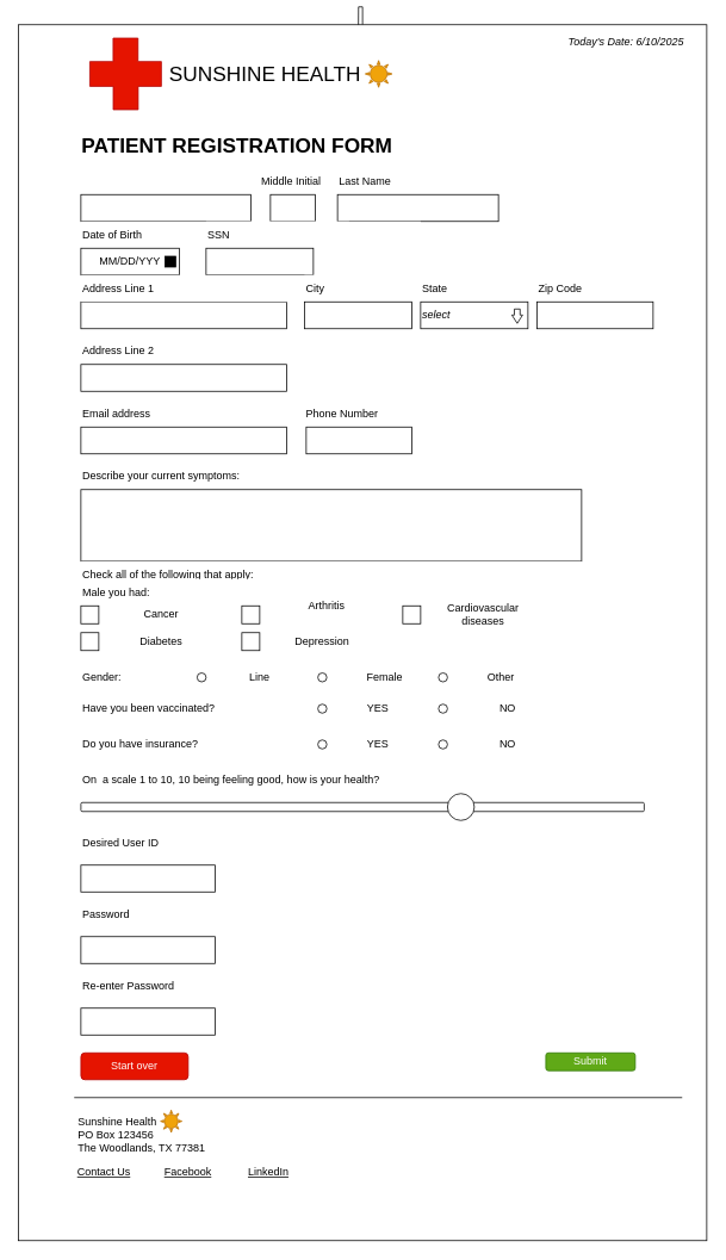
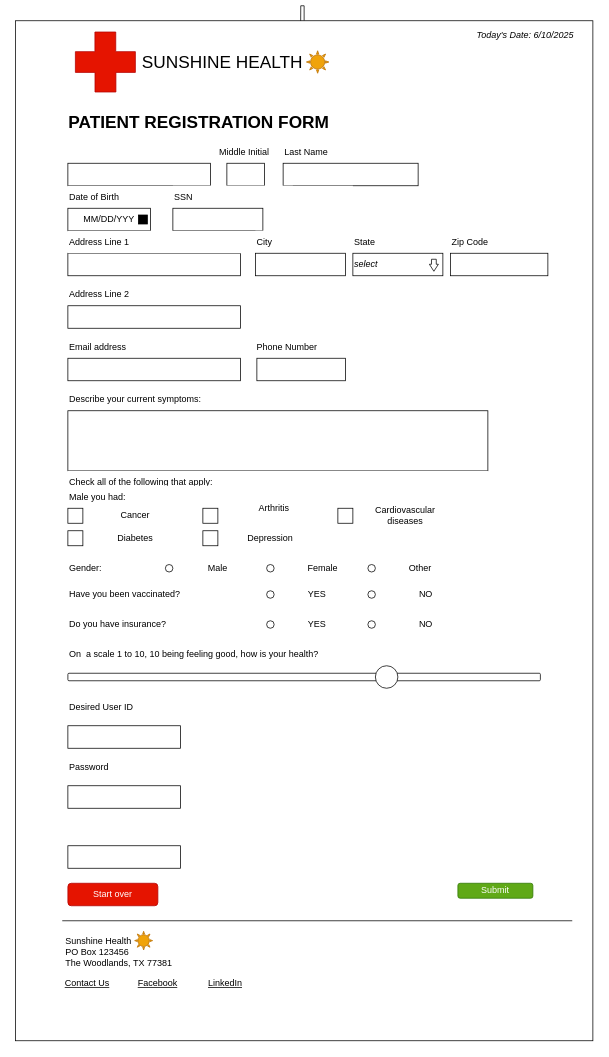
  <mxCell id="0" />
  <mxCell id="1" parent="0" />
  <mxCell id="2" style="edgeStyle=orthogonalEdgeStyle;rounded=0;orthogonalLoop=1;jettySize=auto;html=1;exitX=0.5;exitY=0;exitDx=0;exitDy=0;" edge="1" parent="1" source="3"><mxGeometry relative="1" as="geometry"><mxPoint x="400" y="80" as="targetPoint" /></mxGeometry></mxCell>
  <mxCell id="3" value="" style="rounded=0;whiteSpace=wrap;html=1;fillColor=#FFFFFF;" vertex="1" parent="1"><mxGeometry x="20" y="20" width="770" height="1360" as="geometry" /></mxCell>
  <mxCell id="4" value="" style="shape=mxgraph.signs.healthcare.first_aid;html=1;pointerEvents=1;fillColor=#e51400;strokeColor=#B20000;verticalLabelPosition=bottom;verticalAlign=top;align=center;fontColor=#ffffff;" vertex="1" parent="1"><mxGeometry x="100" y="35" width="80" height="80" as="geometry" /></mxCell>
  <mxCell id="5" value="&lt;div&gt;&lt;font style=&quot;font-size: 23px;&quot;&gt;SUNSHINE HEALTH&lt;/font&gt;&lt;/div&gt;" style="rounded=0;whiteSpace=wrap;html=1;align=left;gradientColor=none;strokeColor=none;" vertex="1" parent="1"><mxGeometry x="187" y="31" width="360" height="90" as="geometry" /></mxCell>
  <mxCell id="6" value="Middle Initial" style="rounded=0;whiteSpace=wrap;html=1;align=left;strokeColor=none;" vertex="1" parent="1"><mxGeometry x="290" y="180" width="160" height="30" as="geometry" /></mxCell>
  <mxCell id="7" value="Last Name" style="rounded=0;whiteSpace=wrap;html=1;align=left;strokeColor=none;" vertex="1" parent="1"><mxGeometry x="377" y="180" width="180" height="30" as="geometry" /></mxCell>
  <mxCell id="8" value="" style="rounded=0;whiteSpace=wrap;html=1;" vertex="1" parent="1"><mxGeometry x="90" y="210" width="190" height="30" as="geometry" /></mxCell>
  <mxCell id="9" value="" style="rounded=0;whiteSpace=wrap;html=1;" vertex="1" parent="1"><mxGeometry x="302" y="210" width="50" height="30" as="geometry" /></mxCell>
  <mxCell id="10" value="" style="rounded=0;whiteSpace=wrap;html=1;strokeColor=default;" vertex="1" parent="1"><mxGeometry x="377" y="210" width="180" height="30" as="geometry" /></mxCell>
  <mxCell id="11" value="Date of Birth" style="rounded=0;whiteSpace=wrap;html=1;align=left;strokeColor=none;" vertex="1" parent="1"><mxGeometry x="90" y="240" width="300" height="30" as="geometry" /></mxCell>
  <mxCell id="12" value="SSN" style="rounded=0;whiteSpace=wrap;html=1;align=left;strokeColor=none;" vertex="1" parent="1"><mxGeometry x="230" y="240" width="240" height="30" as="geometry" /></mxCell>
  <mxCell id="13" value="MM/DD/YYY" style="rounded=0;whiteSpace=wrap;html=1;" vertex="1" parent="1"><mxGeometry x="90" y="270" width="110" height="30" as="geometry" /></mxCell>
  <mxCell id="14" value="" style="rounded=0;whiteSpace=wrap;html=1;" vertex="1" parent="1"><mxGeometry x="230" y="270" width="120" height="30" as="geometry" /></mxCell>
  <mxCell id="15" value="" style="rounded=0;whiteSpace=wrap;html=1;" vertex="1" parent="1"><mxGeometry x="90" y="330" width="230" height="30" as="geometry" /></mxCell>
  <mxCell id="16" value="Address Line 1" style="rounded=0;whiteSpace=wrap;html=1;align=left;strokeColor=none;" vertex="1" parent="1"><mxGeometry x="90" y="300" width="300" height="30" as="geometry" /></mxCell>
  <mxCell id="17" value="City" style="rounded=0;whiteSpace=wrap;html=1;strokeColor=none;align=left;" vertex="1" parent="1"><mxGeometry x="340" y="300" width="120" height="30" as="geometry" /></mxCell>
  <mxCell id="18" value="" style="rounded=0;whiteSpace=wrap;html=1;" vertex="1" parent="1"><mxGeometry x="340" y="330" width="120" height="30" as="geometry" /></mxCell>
  <mxCell id="19" value="State" style="rounded=0;whiteSpace=wrap;html=1;align=left;strokeColor=none;" vertex="1" parent="1"><mxGeometry x="470" y="300" width="120" height="30" as="geometry" /></mxCell>
  <mxCell id="20" value="Address Line 2" style="rounded=0;whiteSpace=wrap;html=1;align=left;strokeColor=none;" vertex="1" parent="1"><mxGeometry x="90" y="370" width="290" height="30" as="geometry" /></mxCell>
  <mxCell id="21" value="&lt;i&gt;select&lt;/i&gt;" style="rounded=0;whiteSpace=wrap;html=1;align=left;" vertex="1" parent="1"><mxGeometry x="470" y="330" width="120" height="30" as="geometry" /></mxCell>
  <mxCell id="22" value="" style="rounded=0;whiteSpace=wrap;html=1;" vertex="1" parent="1"><mxGeometry x="90" y="400" width="230" height="30" as="geometry" /></mxCell>
  <mxCell id="23" value="Zip Code" style="rounded=0;whiteSpace=wrap;html=1;align=left;strokeColor=none;" vertex="1" parent="1"><mxGeometry x="600" y="300" width="120" height="30" as="geometry" /></mxCell>
  <mxCell id="24" value="" style="rounded=0;whiteSpace=wrap;html=1;" vertex="1" parent="1"><mxGeometry x="600" y="330" width="130" height="30" as="geometry" /></mxCell>
  <mxCell id="25" value="Describe your current symptoms:" style="rounded=0;whiteSpace=wrap;html=1;align=left;strokeColor=none;" vertex="1" parent="1"><mxGeometry x="90" y="510" width="290" height="30" as="geometry" /></mxCell>
  <mxCell id="26" value="" style="rounded=0;whiteSpace=wrap;html=1;" vertex="1" parent="1"><mxGeometry x="90" y="540" width="560" height="80" as="geometry" /></mxCell>
  <mxCell id="27" value="Check all of the following that apply:" style="rounded=0;whiteSpace=wrap;html=1;align=left;strokeColor=none;" vertex="1" parent="1"><mxGeometry x="90" y="620" width="560" height="30" as="geometry" /></mxCell>
  <mxCell id="28" value="Male you had:" style="rounded=0;whiteSpace=wrap;html=1;align=left;strokeColor=none;" vertex="1" parent="1"><mxGeometry x="90" y="640" width="200" height="30" as="geometry" /></mxCell>
  <mxCell id="29" value="" style="whiteSpace=wrap;html=1;aspect=fixed;" vertex="1" parent="1"><mxGeometry x="90" y="670" width="20" height="20" as="geometry" /></mxCell>
  <mxCell id="30" value="" style="whiteSpace=wrap;html=1;aspect=fixed;" vertex="1" parent="1"><mxGeometry x="90" y="700" width="20" height="20" as="geometry" /></mxCell>
  <mxCell id="31" value="" style="whiteSpace=wrap;html=1;aspect=fixed;" vertex="1" parent="1"><mxGeometry x="270" y="700" width="20" height="20" as="geometry" /></mxCell>
  <mxCell id="32" value="" style="whiteSpace=wrap;html=1;aspect=fixed;" vertex="1" parent="1"><mxGeometry x="270" y="670" width="20" height="20" as="geometry" /></mxCell>
  <mxCell id="33" value="Cancer" style="rounded=0;whiteSpace=wrap;html=1;strokeColor=none;" vertex="1" parent="1"><mxGeometry x="120" y="670" width="120" height="20" as="geometry" /></mxCell>
  <mxCell id="34" value="Arthritis" style="rounded=0;whiteSpace=wrap;html=1;strokeColor=none;" vertex="1" parent="1"><mxGeometry x="305" y="660" width="120" height="20" as="geometry" /></mxCell>
  <mxCell id="35" value="Depression" style="rounded=0;whiteSpace=wrap;html=1;strokeColor=none;" vertex="1" parent="1"><mxGeometry x="300" y="700" width="120" height="20" as="geometry" /></mxCell>
  <mxCell id="36" value="Diabetes" style="rounded=0;whiteSpace=wrap;html=1;strokeColor=none;" vertex="1" parent="1"><mxGeometry x="120" y="700" width="120" height="20" as="geometry" /></mxCell>
  <mxCell id="37" value="" style="whiteSpace=wrap;html=1;aspect=fixed;" vertex="1" parent="1"><mxGeometry x="450" y="670" width="20" height="20" as="geometry" /></mxCell>
  <mxCell id="38" value="Cardiovascular diseases" style="rounded=0;whiteSpace=wrap;html=1;strokeColor=none;" vertex="1" parent="1"><mxGeometry x="480" y="670" width="120" height="20" as="geometry" /></mxCell>
  <mxCell id="39" value="Gender:" style="rounded=0;whiteSpace=wrap;html=1;align=left;strokeColor=none;" vertex="1" parent="1"><mxGeometry x="90" width="120" height="40" as="geometry" y="730" /></mxCell>
  <mxCell id="40" value="" style="ellipse;whiteSpace=wrap;html=1;aspect=fixed;" vertex="1" parent="1"><mxGeometry x="220" y="745" width="10" height="10" as="geometry" /></mxCell>
  <mxCell id="41" value="" style="ellipse;whiteSpace=wrap;html=1;aspect=fixed;" vertex="1" parent="1"><mxGeometry x="355" y="745" width="10" height="10" as="geometry" /></mxCell>
  <mxCell id="42" value="" style="ellipse;whiteSpace=wrap;html=1;aspect=fixed;" vertex="1" parent="1"><mxGeometry x="490" y="745" width="10" height="10" as="geometry" /></mxCell>
- <mxCell id="43" value="Line" style="rounded=0;whiteSpace=wrap;html=1;strokeColor=none;" vertex="1" parent="1"><mxGeometry x="240" y="740" width="100" height="20" as="geometry" /></mxCell>
+ <mxCell id="43" value="Male" style="rounded=0;whiteSpace=wrap;html=1;strokeColor=none;" vertex="1" parent="1"><mxGeometry x="240" y="740" width="100" height="20" as="geometry" /></mxCell>
  <mxCell id="44" value="Female" style="rounded=0;whiteSpace=wrap;html=1;strokeColor=none;" vertex="1" parent="1"><mxGeometry x="380" y="740" width="100" height="20" as="geometry" /></mxCell>
  <mxCell id="45" value="Other" style="rounded=0;whiteSpace=wrap;html=1;strokeColor=none;" vertex="1" parent="1"><mxGeometry x="510" y="740" width="100" height="20" as="geometry" /></mxCell>
  <mxCell id="46" value="Have you been vaccinated?" style="rounded=0;whiteSpace=wrap;html=1;align=left;strokeColor=none;" vertex="1" parent="1"><mxGeometry x="90" y="770" width="230" height="30" as="geometry" /></mxCell>
  <mxCell id="47" value="Do you have insurance?" style="rounded=0;whiteSpace=wrap;html=1;align=left;strokeColor=none;" vertex="1" parent="1"><mxGeometry x="90" y="810" width="230" height="30" as="geometry" /></mxCell>
  <mxCell id="48" value="On&amp;nbsp; a scale 1 to 10, 10 being feeling good, how is your health?" style="rounded=0;whiteSpace=wrap;html=1;align=left;strokeColor=none;" vertex="1" parent="1"><mxGeometry x="90" y="850" width="580" height="30" as="geometry" /></mxCell>
  <mxCell id="49" value="" style="ellipse;whiteSpace=wrap;html=1;aspect=fixed;" vertex="1" parent="1"><mxGeometry x="355" y="780" width="10" height="10" as="geometry" /></mxCell>
  <mxCell id="50" value="" style="ellipse;whiteSpace=wrap;html=1;aspect=fixed;" vertex="1" parent="1"><mxGeometry x="355" y="820" width="10" height="10" as="geometry" /></mxCell>
  <mxCell id="51" value="" style="ellipse;whiteSpace=wrap;html=1;aspect=fixed;" vertex="1" parent="1"><mxGeometry x="490" y="780" width="10" height="10" as="geometry" /></mxCell>
  <mxCell id="52" value="" style="ellipse;whiteSpace=wrap;html=1;aspect=fixed;" vertex="1" parent="1"><mxGeometry x="490" y="820" width="10" height="10" as="geometry" /></mxCell>
  <mxCell id="53" value="YES" style="rounded=0;whiteSpace=wrap;html=1;strokeColor=none;" vertex="1" parent="1"><mxGeometry x="380" y="775" width="85" height="20" as="geometry" /></mxCell>
  <mxCell id="54" value="NO" style="rounded=0;whiteSpace=wrap;html=1;strokeColor=none;" vertex="1" parent="1"><mxGeometry x="525" y="775" width="85" height="20" as="geometry" /></mxCell>
  <mxCell id="55" value="NO" style="rounded=0;whiteSpace=wrap;html=1;strokeColor=none;" vertex="1" parent="1"><mxGeometry x="525" y="815" width="85" height="20" as="geometry" /></mxCell>
  <mxCell id="56" value="YES" style="rounded=0;whiteSpace=wrap;html=1;strokeColor=none;" vertex="1" parent="1"><mxGeometry x="380" y="815" width="85" height="20" as="geometry" /></mxCell>
  <mxCell id="57" value="" style="rounded=1;whiteSpace=wrap;html=1;" vertex="1" parent="1"><mxGeometry x="90" y="890" width="630" height="10" as="geometry" /></mxCell>
  <mxCell id="58" value="" style="ellipse;whiteSpace=wrap;html=1;aspect=fixed;" vertex="1" parent="1"><mxGeometry x="500" y="880" width="30" height="30" as="geometry" /></mxCell>
  <mxCell id="59" value="Desired User ID" style="rounded=0;whiteSpace=wrap;html=1;align=left;strokeColor=none;" vertex="1" parent="1"><mxGeometry x="90" y="920" width="640" height="30" as="geometry" /></mxCell>
  <mxCell id="60" value="" style="rounded=0;whiteSpace=wrap;html=1;" vertex="1" parent="1"><mxGeometry x="90" y="960" width="150" height="30" as="geometry" /></mxCell>
  <mxCell id="61" value="Password" style="rounded=0;whiteSpace=wrap;html=1;align=left;strokeColor=none;" vertex="1" parent="1"><mxGeometry x="90" y="1000" width="640" height="30" as="geometry" /></mxCell>
  <mxCell id="62" value="" style="rounded=0;whiteSpace=wrap;html=1;" vertex="1" parent="1"><mxGeometry x="90" y="1040" width="150" height="30" as="geometry" /></mxCell>
- <mxCell id="63" value="Re-enter Password" style="rounded=0;whiteSpace=wrap;html=1;align=left;strokeColor=none;" vertex="1" parent="1"><mxGeometry x="90" y="1080" width="640" height="30" as="geometry" /></mxCell>
  <mxCell id="64" value="" style="rounded=0;whiteSpace=wrap;html=1;align=left;" vertex="1" parent="1"><mxGeometry x="90" y="1120" width="150" height="30" as="geometry" /></mxCell>
  <mxCell id="65" value="Email address" style="rounded=0;whiteSpace=wrap;html=1;align=left;strokeColor=none;" vertex="1" parent="1"><mxGeometry x="90" y="440" width="290" height="30" as="geometry" /></mxCell>
  <mxCell id="66" value="" style="shape=singleArrow;direction=south;whiteSpace=wrap;html=1;arrowWidth=0.533;arrowSize=0.58;fillColor=light-dark(#FFFFFF,#FFFFFF);" vertex="1" parent="1"><mxGeometry x="572" y="338" width="12" height="16" as="geometry" /></mxCell>
  <mxCell id="67" value="" style="rounded=0;whiteSpace=wrap;html=1;align=left;" vertex="1" parent="1"><mxGeometry x="90" y="470" width="230" height="30" as="geometry" /></mxCell>
  <mxCell id="68" value="Submit" style="rounded=1;whiteSpace=wrap;html=1;fontColor=#ffffff;fillColor=#60a917;strokeColor=#2D7600;" vertex="1" parent="1"><mxGeometry x="610" y="1170" width="100" height="20" as="geometry" /></mxCell>
  <mxCell id="69" value="&lt;font&gt;Start over&lt;/font&gt;" style="rounded=1;whiteSpace=wrap;html=1;fontColor=#ffffff;fillColor=light-dark(#E51400,#FF0000);strokeColor=#B20000;" vertex="1" parent="1"><mxGeometry x="90" y="1170" width="120" height="30" as="geometry" /></mxCell>
  <mxCell id="70" value="" style="verticalLabelPosition=bottom;verticalAlign=top;html=1;shape=mxgraph.basic.sun;strokeColor=#BD7000;fillColor=#f0a30a;fontColor=#000000;" vertex="1" parent="1"><mxGeometry x="408" y="60" width="30" height="30" as="geometry" /></mxCell>
  <mxCell id="71" value="" style="endArrow=none;html=1;rounded=0;" edge="1" parent="1"><mxGeometry width="50" height="50" relative="1" as="geometry"><mxPoint x="82.5" y="1220" as="sourcePoint" /><mxPoint x="762.5" y="1220" as="targetPoint" /></mxGeometry></mxCell>
  <mxCell id="72" value="Sunshine Health&lt;div&gt;PO Box 123456&lt;/div&gt;&lt;div style=&quot;&quot;&gt;The Woodlands, TX 77381&lt;/div&gt;" style="text;html=1;align=left;verticalAlign=middle;whiteSpace=wrap;rounded=0;" vertex="1" parent="1"><mxGeometry x="85" y="1232" width="165" height="60" as="geometry" /></mxCell>
  <mxCell id="73" value="" style="verticalLabelPosition=bottom;verticalAlign=top;html=1;shape=mxgraph.basic.sun;strokeColor=#BD7000;fillColor=#f0a30a;fontColor=#000000;" vertex="1" parent="1"><mxGeometry x="179" y="1234" width="24" height="25" as="geometry" /></mxCell>
  <mxCell id="74" value="Contact Us" style="text;html=1;align=center;verticalAlign=middle;whiteSpace=wrap;rounded=0;fontStyle=4" vertex="1" parent="1"><mxGeometry x="76" y="1289" width="80" height="30" as="geometry" /></mxCell>
  <mxCell id="75" value="Facebook&lt;span style=&quot;color: rgba(0, 0, 0, 0); font-family: monospace; font-size: 0px; text-align: start; text-wrap-mode: nowrap;&quot;&gt;%3CmxGraphModel%3E%3Croot%3E%3CmxCell%20id%3D%220%22%2F%3E%3CmxCell%20id%3D%221%22%20parent%3D%220%22%2F%3E%3CmxCell%20id%3D%222%22%20value%3D%22Contact%20Us%22%20style%3D%22text%3Bhtml%3D1%3Balign%3Dcenter%3BverticalAlign%3Dmiddle%3BwhiteSpace%3Dwrap%3Brounded%3D0%3BfontStyle%3D4%22%20vertex%3D%221%22%20parent%3D%221%22%3E%3CmxGeometry%20x%3D%2286%22%20y%3D%22559%22%20width%3D%2280%22%20height%3D%2230%22%20as%3D%22geometry%22%2F%3E%3C%2FmxCell%3E%3C%2Froot%3E%3C%2FmxGraphModel%3E&lt;/span&gt;" style="text;html=1;align=center;verticalAlign=middle;whiteSpace=wrap;rounded=0;fontStyle=4" vertex="1" parent="1"><mxGeometry x="170" y="1289" width="80" height="30" as="geometry" /></mxCell>
  <mxCell id="76" value="LinkedIn" style="text;html=1;align=center;verticalAlign=middle;whiteSpace=wrap;rounded=0;fontStyle=4" vertex="1" parent="1"><mxGeometry x="260" y="1289" width="80" height="30" as="geometry" /></mxCell>
  <mxCell id="77" value="" style="whiteSpace=wrap;html=1;aspect=fixed;fontColor=default;fillColor=light-dark(#000000,#060606);" vertex="1" parent="1"><mxGeometry x="184" y="279" width="12" height="12" as="geometry" /></mxCell>
  <mxCell id="78" value="Today's Date: 6/10/2025" style="text;html=1;align=center;verticalAlign=middle;whiteSpace=wrap;rounded=0;fontStyle=2" vertex="1" parent="1"><mxGeometry x="620" y="25" width="160" height="30" as="geometry" /></mxCell>
  <mxCell id="79" value="Phone Number" style="rounded=0;whiteSpace=wrap;html=1;align=left;strokeColor=none;" vertex="1" parent="1"><mxGeometry x="340" y="440" width="290" height="30" as="geometry" /></mxCell>
  <mxCell id="80" value="" style="rounded=0;whiteSpace=wrap;html=1;align=left;" vertex="1" parent="1"><mxGeometry x="342" y="470" width="118" height="30" as="geometry" /></mxCell>
  <mxCell id="81" value="&lt;div&gt;&lt;font style=&quot;font-size: 23px;&quot;&gt;&lt;b&gt;PATIENT REGISTRATION FORM&lt;/b&gt;&lt;/font&gt;&lt;/div&gt;" style="rounded=0;whiteSpace=wrap;html=1;align=left;gradientColor=none;strokeColor=none;" vertex="1" parent="1"><mxGeometry x="89" y="130" width="360" height="49" as="geometry" /></mxCell>
